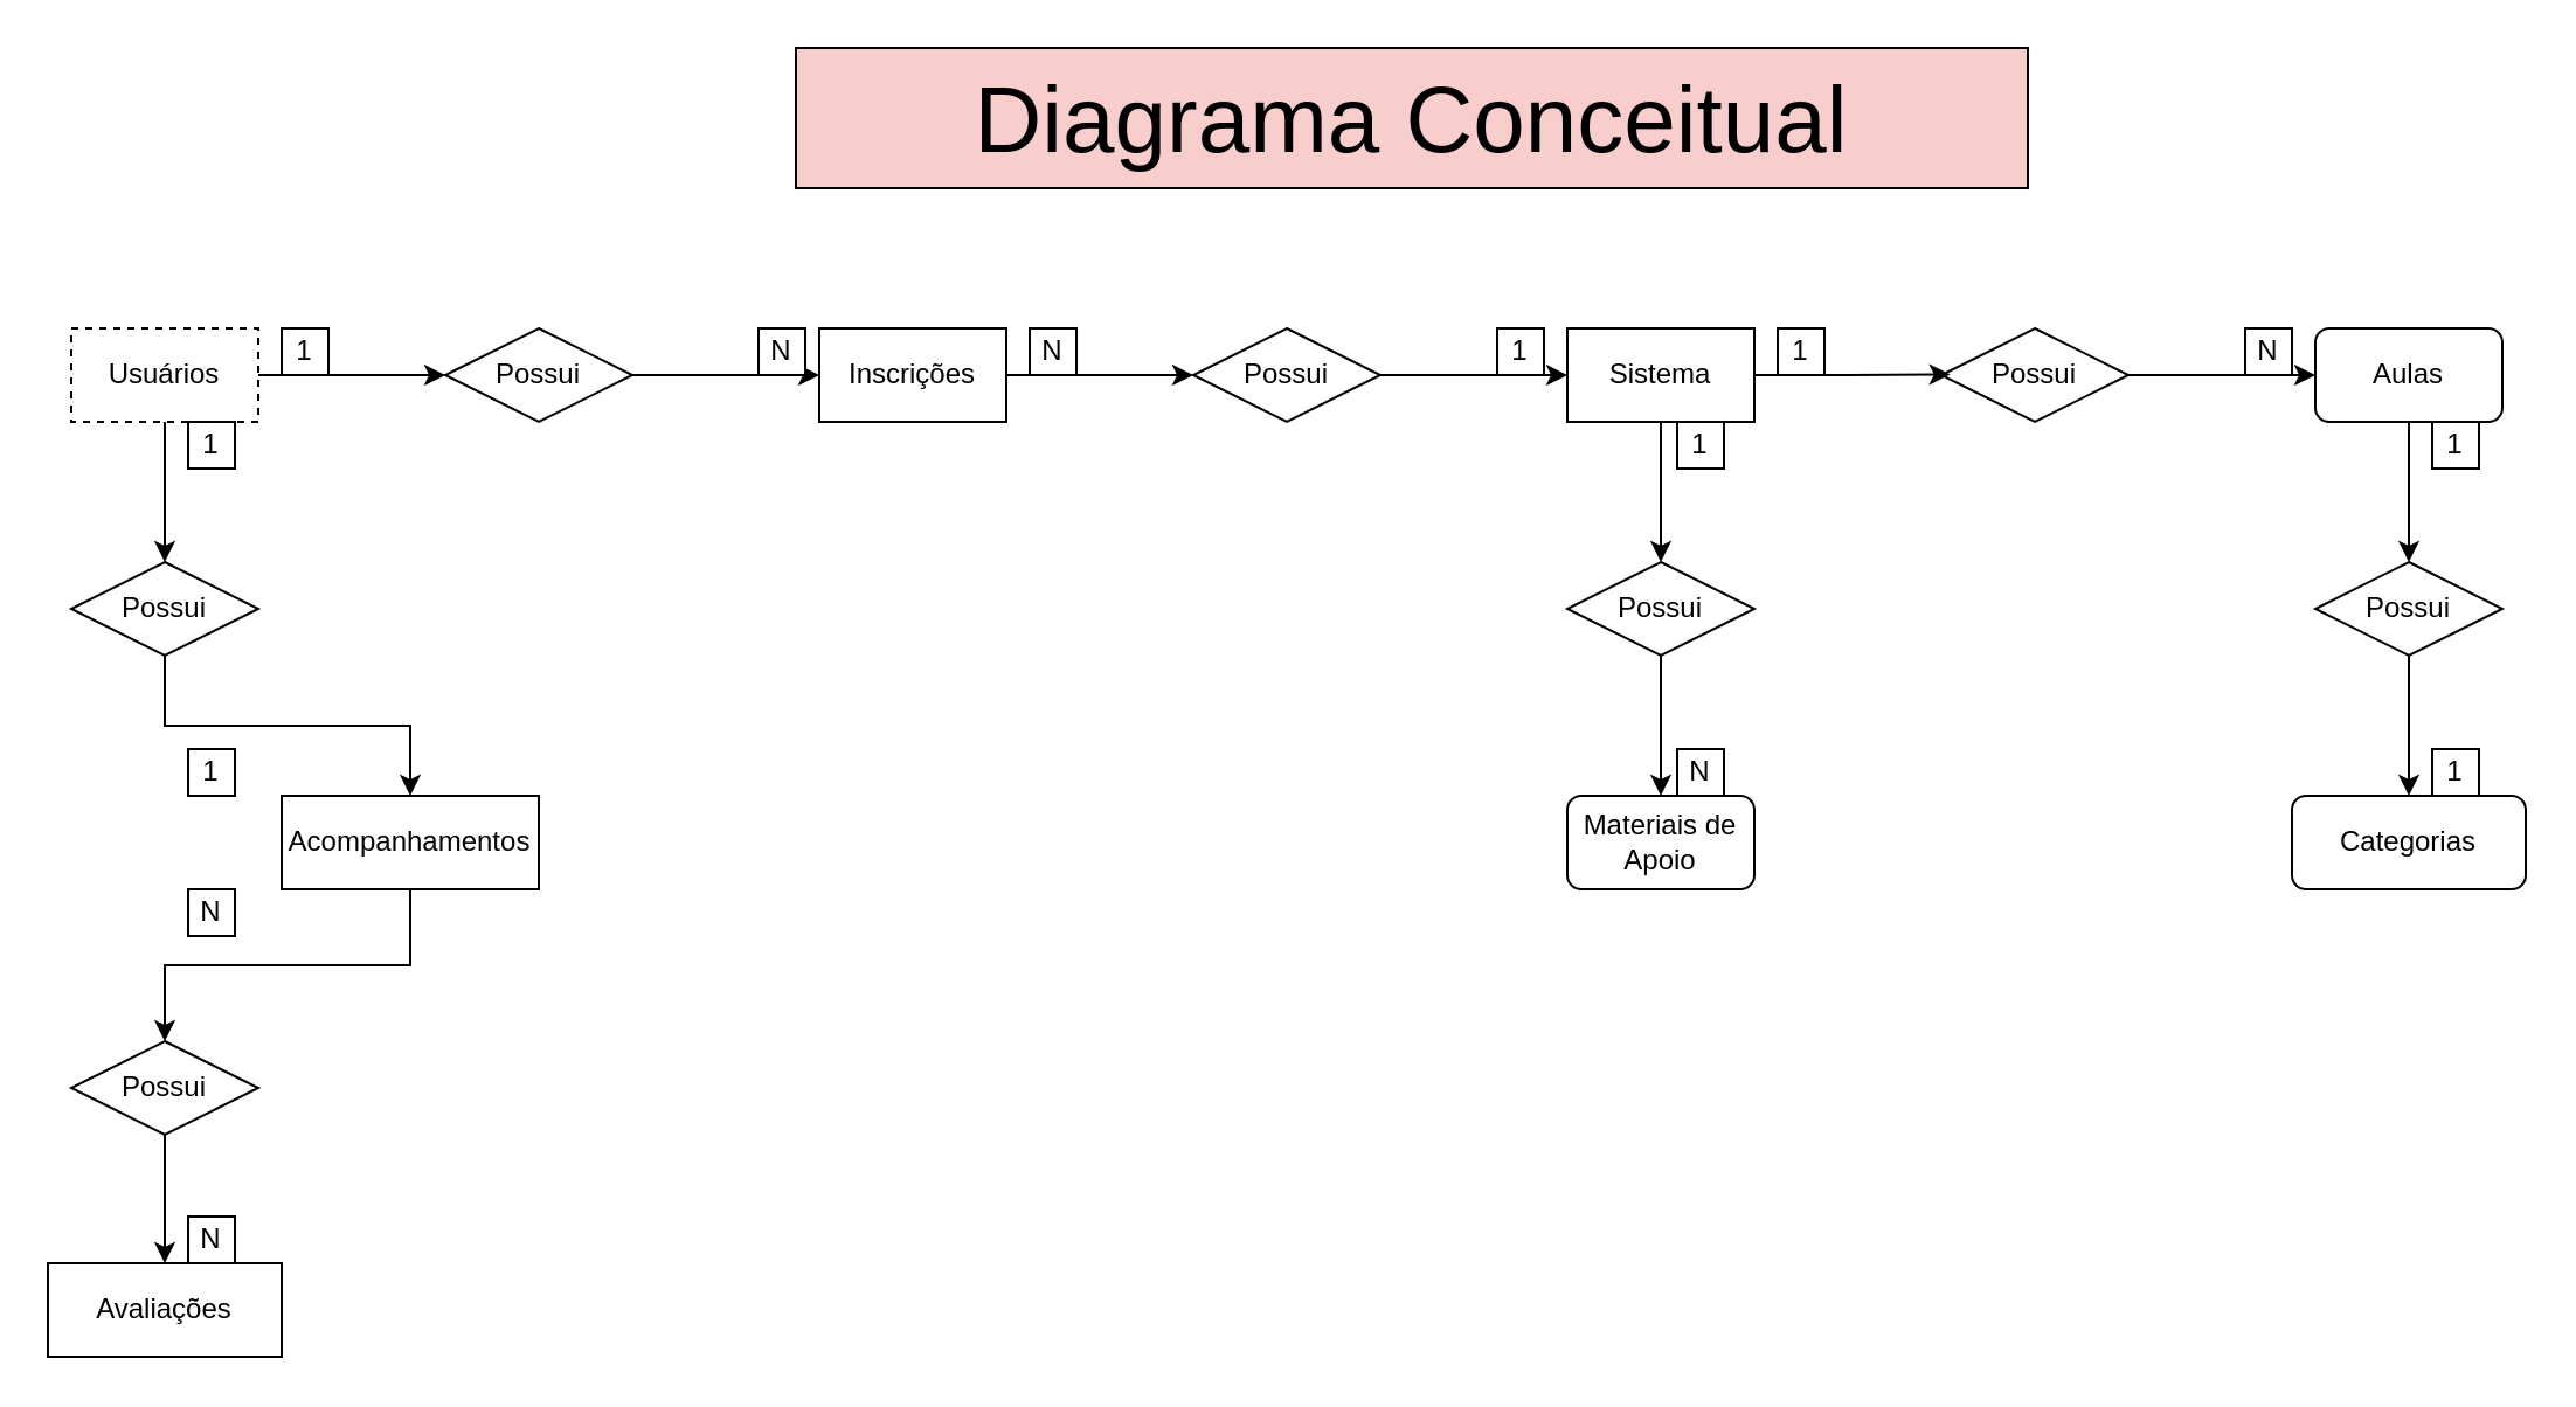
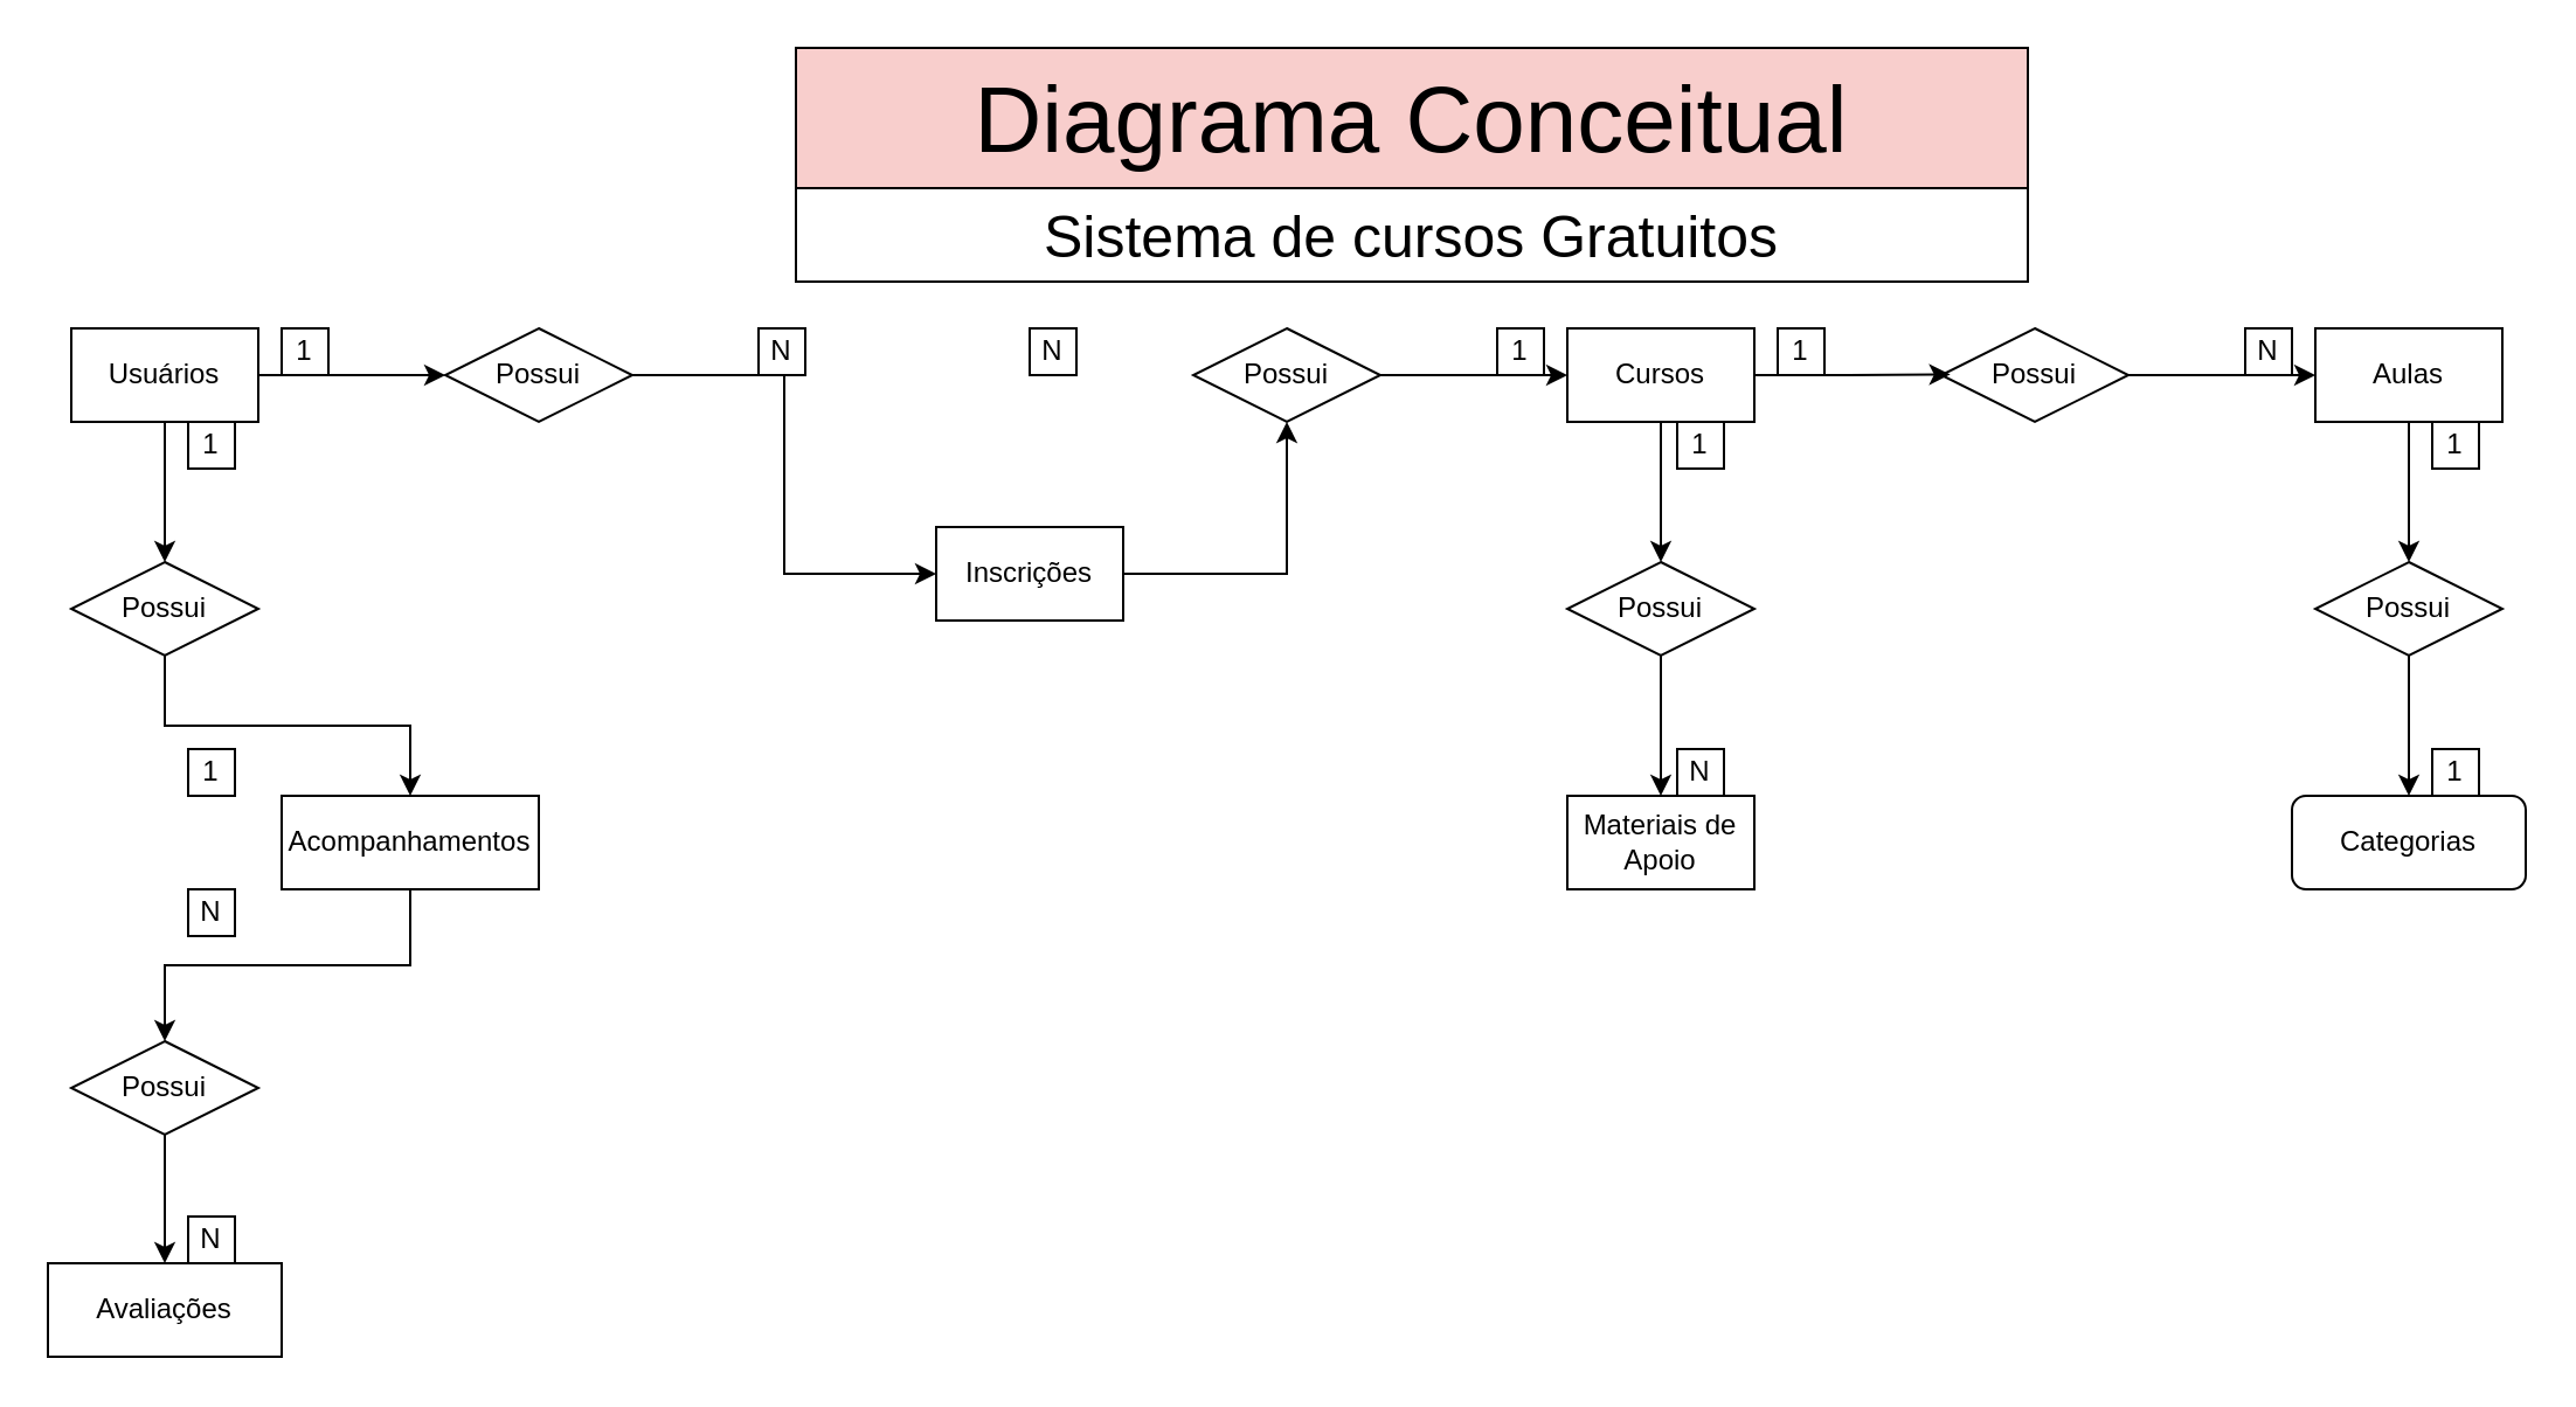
  <mxCell id="0" />
  <mxCell id="1" parent="0" />
  <mxCell id="2" value="Diagrama Conceitual" style="rounded=0;whiteSpace=wrap;html=1;fontSize=40;fillColor=#f8cecc;" vertex="1" parent="1"><mxGeometry x="340" y="20" width="527" height="60" as="geometry" /></mxCell>
+ <mxCell id="3" value="Sistema de cursos Gratuitos" style="rounded=0;whiteSpace=wrap;html=1;fontSize=25;" vertex="1" parent="1"><mxGeometry x="340" y="80" width="527" height="40" as="geometry" /></mxCell>
  <mxCell id="4" style="edgeStyle=orthogonalEdgeStyle;rounded=0;orthogonalLoop=1;jettySize=auto;html=1;exitX=1;exitY=0.5;exitDx=0;exitDy=0;entryX=0;entryY=0.5;entryDx=0;entryDy=0;fontFamily=Helvetica;fontSize=12;fontColor=default;" edge="1" parent="1" source="6" target="8"><mxGeometry relative="1" as="geometry" /></mxCell>
  <mxCell id="5" style="edgeStyle=orthogonalEdgeStyle;rounded=0;orthogonalLoop=1;jettySize=auto;html=1;exitX=0.5;exitY=1;exitDx=0;exitDy=0;entryX=0.5;entryY=0;entryDx=0;entryDy=0;fontFamily=Helvetica;fontSize=12;fontColor=default;" edge="1" parent="1" source="6" target="30"><mxGeometry relative="1" as="geometry" /></mxCell>
- <mxCell id="6" value="Usuários" style="rounded=0;whiteSpace=wrap;html=1;strokeColor=default;align=center;verticalAlign=middle;fontFamily=Helvetica;fontSize=12;fontColor=default;fillColor=default;dashed=1;" vertex="1" parent="1"><mxGeometry x="30" y="140" width="80" height="40" as="geometry" /></mxCell>
+ <mxCell id="6" value="Usuários" style="rounded=0;whiteSpace=wrap;html=1;strokeColor=default;align=center;verticalAlign=middle;fontFamily=Helvetica;fontSize=12;fontColor=default;fillColor=default;" vertex="1" parent="1"><mxGeometry x="30" y="140" width="80" height="40" as="geometry" /></mxCell>
  <mxCell id="7" style="edgeStyle=orthogonalEdgeStyle;rounded=0;orthogonalLoop=1;jettySize=auto;html=1;exitX=1;exitY=0.5;exitDx=0;exitDy=0;entryX=0;entryY=0.5;entryDx=0;entryDy=0;fontFamily=Helvetica;fontSize=12;fontColor=default;" edge="1" parent="1" source="8" target="10"><mxGeometry relative="1" as="geometry" /></mxCell>
  <mxCell id="8" value="Possui" style="rhombus;whiteSpace=wrap;html=1;rounded=0;strokeColor=default;align=center;verticalAlign=middle;fontFamily=Helvetica;fontSize=12;fontColor=default;fillColor=default;" vertex="1" parent="1"><mxGeometry x="190" y="140" width="80" height="40" as="geometry" /></mxCell>
  <mxCell id="9" style="edgeStyle=orthogonalEdgeStyle;rounded=0;orthogonalLoop=1;jettySize=auto;html=1;exitX=1;exitY=0.5;exitDx=0;exitDy=0;fontFamily=Helvetica;fontSize=12;fontColor=default;" edge="1" parent="1" source="10" target="12"><mxGeometry relative="1" as="geometry" /></mxCell>
- <mxCell id="10" value="Inscrições" style="rounded=0;whiteSpace=wrap;html=1;strokeColor=default;align=center;verticalAlign=middle;fontFamily=Helvetica;fontSize=12;fontColor=default;fillColor=default;" vertex="1" parent="1"><mxGeometry x="350" y="140" width="80" height="40" as="geometry" /></mxCell>
+ <mxCell id="10" value="Inscrições" style="rounded=0;whiteSpace=wrap;html=1;strokeColor=default;align=center;verticalAlign=middle;fontFamily=Helvetica;fontSize=12;fontColor=default;fillColor=default;" vertex="1" parent="1"><mxGeometry x="400" y="225" width="80" height="40" as="geometry" /></mxCell>
  <mxCell id="11" style="edgeStyle=orthogonalEdgeStyle;rounded=0;orthogonalLoop=1;jettySize=auto;html=1;exitX=1;exitY=0.5;exitDx=0;exitDy=0;entryX=0;entryY=0.5;entryDx=0;entryDy=0;fontFamily=Helvetica;fontSize=12;fontColor=default;" edge="1" parent="1" source="12" target="14"><mxGeometry relative="1" as="geometry" /></mxCell>
  <mxCell id="12" value="Possui" style="rhombus;whiteSpace=wrap;html=1;rounded=0;strokeColor=default;align=center;verticalAlign=middle;fontFamily=Helvetica;fontSize=12;fontColor=default;fillColor=default;" vertex="1" parent="1"><mxGeometry x="510" y="140" width="80" height="40" as="geometry" /></mxCell>
  <mxCell id="13" style="edgeStyle=orthogonalEdgeStyle;rounded=0;orthogonalLoop=1;jettySize=auto;html=1;exitX=0.5;exitY=1;exitDx=0;exitDy=0;entryX=0.5;entryY=0;entryDx=0;entryDy=0;fontFamily=Helvetica;fontSize=12;fontColor=default;" edge="1" parent="1" source="14" target="43"><mxGeometry relative="1" as="geometry" /></mxCell>
- <mxCell id="14" value="Sistema" style="rounded=0;whiteSpace=wrap;html=1;strokeColor=default;align=center;verticalAlign=middle;fontFamily=Helvetica;fontSize=12;fontColor=default;fillColor=default;" vertex="1" parent="1"><mxGeometry x="670" y="140" width="80" height="40" as="geometry" /></mxCell>
+ <mxCell id="14" value="Cursos" style="rounded=0;whiteSpace=wrap;html=1;strokeColor=default;align=center;verticalAlign=middle;fontFamily=Helvetica;fontSize=12;fontColor=default;fillColor=default;" vertex="1" parent="1"><mxGeometry x="670" y="140" width="80" height="40" as="geometry" /></mxCell>
  <mxCell id="15" style="edgeStyle=orthogonalEdgeStyle;rounded=0;orthogonalLoop=1;jettySize=auto;html=1;exitX=1;exitY=0.5;exitDx=0;exitDy=0;entryX=0;entryY=0.5;entryDx=0;entryDy=0;fontFamily=Helvetica;fontSize=12;fontColor=default;" edge="1" parent="1" source="16" target="18"><mxGeometry relative="1" as="geometry" /></mxCell>
  <mxCell id="16" value="Possui" style="rhombus;whiteSpace=wrap;html=1;rounded=0;strokeColor=default;align=center;verticalAlign=middle;fontFamily=Helvetica;fontSize=12;fontColor=default;fillColor=default;" vertex="1" parent="1"><mxGeometry x="830" y="140" width="80" height="40" as="geometry" /></mxCell>
  <mxCell id="17" style="edgeStyle=orthogonalEdgeStyle;rounded=0;orthogonalLoop=1;jettySize=auto;html=1;exitX=0.5;exitY=1;exitDx=0;exitDy=0;entryX=0.5;entryY=0;entryDx=0;entryDy=0;fontFamily=Helvetica;fontSize=12;fontColor=default;" edge="1" parent="1" source="18" target="39"><mxGeometry relative="1" as="geometry" /></mxCell>
- <mxCell id="18" value="Aulas" style="whiteSpace=wrap;html=1;strokeColor=default;align=center;verticalAlign=middle;fontFamily=Helvetica;fontSize=12;fontColor=default;fillColor=default;rounded=1;" vertex="1" parent="1"><mxGeometry x="990" y="140" width="80" height="40" as="geometry" /></mxCell>
+ <mxCell id="18" value="Aulas" style="rounded=0;whiteSpace=wrap;html=1;strokeColor=default;align=center;verticalAlign=middle;fontFamily=Helvetica;fontSize=12;fontColor=default;fillColor=default;" vertex="1" parent="1"><mxGeometry x="990" y="140" width="80" height="40" as="geometry" /></mxCell>
  <mxCell id="19" value="N" style="rounded=0;whiteSpace=wrap;html=1;strokeColor=default;align=center;verticalAlign=middle;fontFamily=Helvetica;fontSize=12;fontColor=default;fillColor=default;" vertex="1" parent="1"><mxGeometry x="440" y="140" width="20" height="20" as="geometry" /></mxCell>
  <mxCell id="20" value="1" style="rounded=0;whiteSpace=wrap;html=1;strokeColor=default;align=center;verticalAlign=middle;fontFamily=Helvetica;fontSize=12;fontColor=default;fillColor=default;" vertex="1" parent="1"><mxGeometry x="120" y="140" width="20" height="20" as="geometry" /></mxCell>
  <mxCell id="21" value="N" style="rounded=0;whiteSpace=wrap;html=1;strokeColor=default;align=center;verticalAlign=middle;fontFamily=Helvetica;fontSize=12;fontColor=default;fillColor=default;" vertex="1" parent="1"><mxGeometry x="324" y="140" width="20" height="20" as="geometry" /></mxCell>
  <mxCell id="22" value="1" style="rounded=0;whiteSpace=wrap;html=1;strokeColor=default;align=center;verticalAlign=middle;fontFamily=Helvetica;fontSize=12;fontColor=default;fillColor=default;" vertex="1" parent="1"><mxGeometry x="640" y="140" width="20" height="20" as="geometry" /></mxCell>
  <mxCell id="23" value="1" style="rounded=0;whiteSpace=wrap;html=1;strokeColor=default;align=center;verticalAlign=middle;fontFamily=Helvetica;fontSize=12;fontColor=default;fillColor=default;" vertex="1" parent="1"><mxGeometry x="760" y="140" width="20" height="20" as="geometry" /></mxCell>
  <mxCell id="24" value="N" style="rounded=0;whiteSpace=wrap;html=1;strokeColor=default;align=center;verticalAlign=middle;fontFamily=Helvetica;fontSize=12;fontColor=default;fillColor=default;" vertex="1" parent="1"><mxGeometry x="960" y="140" width="20" height="20" as="geometry" /></mxCell>
  <mxCell id="25" style="edgeStyle=orthogonalEdgeStyle;rounded=0;orthogonalLoop=1;jettySize=auto;html=1;exitX=1;exitY=0.5;exitDx=0;exitDy=0;entryX=0.048;entryY=0.493;entryDx=0;entryDy=0;entryPerimeter=0;fontFamily=Helvetica;fontSize=12;fontColor=default;" edge="1" parent="1" source="14" target="16"><mxGeometry relative="1" as="geometry" /></mxCell>
  <mxCell id="26" style="edgeStyle=orthogonalEdgeStyle;rounded=0;orthogonalLoop=1;jettySize=auto;html=1;exitX=0.5;exitY=1;exitDx=0;exitDy=0;entryX=0.5;entryY=0;entryDx=0;entryDy=0;fontFamily=Helvetica;fontSize=12;fontColor=default;" edge="1" parent="1" source="27" target="32"><mxGeometry relative="1" as="geometry" /></mxCell>
  <mxCell id="27" value="Acompanhamentos" style="rounded=0;whiteSpace=wrap;html=1;strokeColor=default;align=center;verticalAlign=middle;fontFamily=Helvetica;fontSize=12;fontColor=default;fillColor=default;" vertex="1" parent="1"><mxGeometry x="120" y="340" width="110" height="40" as="geometry" /></mxCell>
  <mxCell id="28" value="Categorias" style="whiteSpace=wrap;html=1;strokeColor=default;align=center;verticalAlign=middle;fontFamily=Helvetica;fontSize=12;fontColor=default;fillColor=default;rounded=1;" vertex="1" parent="1"><mxGeometry x="980" y="340" width="100" height="40" as="geometry" /></mxCell>
  <mxCell id="29" style="edgeStyle=orthogonalEdgeStyle;rounded=0;orthogonalLoop=1;jettySize=auto;html=1;exitX=0.5;exitY=1;exitDx=0;exitDy=0;entryX=0.5;entryY=0;entryDx=0;entryDy=0;fontFamily=Helvetica;fontSize=12;fontColor=default;" edge="1" parent="1" source="30" target="27"><mxGeometry relative="1" as="geometry" /></mxCell>
  <mxCell id="30" value="Possui" style="rhombus;whiteSpace=wrap;html=1;rounded=0;strokeColor=default;align=center;verticalAlign=middle;fontFamily=Helvetica;fontSize=12;fontColor=default;fillColor=default;" vertex="1" parent="1"><mxGeometry x="30" y="240" width="80" height="40" as="geometry" /></mxCell>
  <mxCell id="31" style="edgeStyle=orthogonalEdgeStyle;rounded=0;orthogonalLoop=1;jettySize=auto;html=1;exitX=0.5;exitY=1;exitDx=0;exitDy=0;entryX=0.5;entryY=0;entryDx=0;entryDy=0;fontFamily=Helvetica;fontSize=12;fontColor=default;" edge="1" parent="1" source="32" target="33"><mxGeometry relative="1" as="geometry" /></mxCell>
  <mxCell id="32" value="Possui" style="rhombus;whiteSpace=wrap;html=1;rounded=0;strokeColor=default;align=center;verticalAlign=middle;fontFamily=Helvetica;fontSize=12;fontColor=default;fillColor=default;" vertex="1" parent="1"><mxGeometry x="30" y="445" width="80" height="40" as="geometry" /></mxCell>
  <mxCell id="33" value="Avaliações" style="rounded=0;whiteSpace=wrap;html=1;strokeColor=default;align=center;verticalAlign=middle;fontFamily=Helvetica;fontSize=12;fontColor=default;fillColor=default;" vertex="1" parent="1"><mxGeometry x="20" y="540" width="100" height="40" as="geometry" /></mxCell>
  <mxCell id="34" value="1" style="rounded=0;whiteSpace=wrap;html=1;strokeColor=default;align=center;verticalAlign=middle;fontFamily=Helvetica;fontSize=12;fontColor=default;fillColor=default;" vertex="1" parent="1"><mxGeometry x="80" y="180" width="20" height="20" as="geometry" /></mxCell>
  <mxCell id="35" value="1" style="rounded=0;whiteSpace=wrap;html=1;strokeColor=default;align=center;verticalAlign=middle;fontFamily=Helvetica;fontSize=12;fontColor=default;fillColor=default;" vertex="1" parent="1"><mxGeometry x="80" y="320" width="20" height="20" as="geometry" /></mxCell>
  <mxCell id="36" value="N" style="rounded=0;whiteSpace=wrap;html=1;strokeColor=default;align=center;verticalAlign=middle;fontFamily=Helvetica;fontSize=12;fontColor=default;fillColor=default;" vertex="1" parent="1"><mxGeometry x="80" y="380" width="20" height="20" as="geometry" /></mxCell>
  <mxCell id="37" value="N" style="rounded=0;whiteSpace=wrap;html=1;strokeColor=default;align=center;verticalAlign=middle;fontFamily=Helvetica;fontSize=12;fontColor=default;fillColor=default;" vertex="1" parent="1"><mxGeometry x="80" y="520" width="20" height="20" as="geometry" /></mxCell>
  <mxCell id="38" style="edgeStyle=orthogonalEdgeStyle;rounded=0;orthogonalLoop=1;jettySize=auto;html=1;exitX=0.5;exitY=1;exitDx=0;exitDy=0;entryX=0.5;entryY=0;entryDx=0;entryDy=0;fontFamily=Helvetica;fontSize=12;fontColor=default;" edge="1" parent="1" source="39" target="28"><mxGeometry relative="1" as="geometry" /></mxCell>
  <mxCell id="39" value="Possui" style="rhombus;whiteSpace=wrap;html=1;rounded=0;strokeColor=default;align=center;verticalAlign=middle;fontFamily=Helvetica;fontSize=12;fontColor=default;fillColor=default;" vertex="1" parent="1"><mxGeometry x="990" y="240" width="80" height="40" as="geometry" /></mxCell>
  <mxCell id="40" value="1" style="rounded=0;whiteSpace=wrap;html=1;strokeColor=default;align=center;verticalAlign=middle;fontFamily=Helvetica;fontSize=12;fontColor=default;fillColor=default;" vertex="1" parent="1"><mxGeometry x="1040" y="180" width="20" height="20" as="geometry" /></mxCell>
  <mxCell id="41" value="1" style="rounded=0;whiteSpace=wrap;html=1;strokeColor=default;align=center;verticalAlign=middle;fontFamily=Helvetica;fontSize=12;fontColor=default;fillColor=default;" vertex="1" parent="1"><mxGeometry x="1040" y="320" width="20" height="20" as="geometry" /></mxCell>
  <mxCell id="42" style="edgeStyle=orthogonalEdgeStyle;rounded=0;orthogonalLoop=1;jettySize=auto;html=1;exitX=0.5;exitY=1;exitDx=0;exitDy=0;entryX=0.5;entryY=0;entryDx=0;entryDy=0;fontFamily=Helvetica;fontSize=12;fontColor=default;" edge="1" parent="1" source="43" target="44"><mxGeometry relative="1" as="geometry" /></mxCell>
  <mxCell id="43" value="Possui" style="rhombus;whiteSpace=wrap;html=1;rounded=0;strokeColor=default;align=center;verticalAlign=middle;fontFamily=Helvetica;fontSize=12;fontColor=default;fillColor=default;" vertex="1" parent="1"><mxGeometry x="670" y="240" width="80" height="40" as="geometry" /></mxCell>
- <mxCell id="44" value="Materiais de Apoio" style="whiteSpace=wrap;html=1;strokeColor=default;align=center;verticalAlign=middle;fontFamily=Helvetica;fontSize=12;fontColor=default;fillColor=default;rounded=1;" vertex="1" parent="1"><mxGeometry x="670" y="340" width="80" height="40" as="geometry" /></mxCell>
+ <mxCell id="44" value="Materiais de Apoio" style="rounded=0;whiteSpace=wrap;html=1;strokeColor=default;align=center;verticalAlign=middle;fontFamily=Helvetica;fontSize=12;fontColor=default;fillColor=default;" vertex="1" parent="1"><mxGeometry x="670" y="340" width="80" height="40" as="geometry" /></mxCell>
  <mxCell id="45" value="1" style="rounded=0;whiteSpace=wrap;html=1;strokeColor=default;align=center;verticalAlign=middle;fontFamily=Helvetica;fontSize=12;fontColor=default;fillColor=default;" vertex="1" parent="1"><mxGeometry x="717" y="180" width="20" height="20" as="geometry" /></mxCell>
  <mxCell id="46" value="N" style="rounded=0;whiteSpace=wrap;html=1;strokeColor=default;align=center;verticalAlign=middle;fontFamily=Helvetica;fontSize=12;fontColor=default;fillColor=default;" vertex="1" parent="1"><mxGeometry x="717" y="320" width="20" height="20" as="geometry" /></mxCell>
